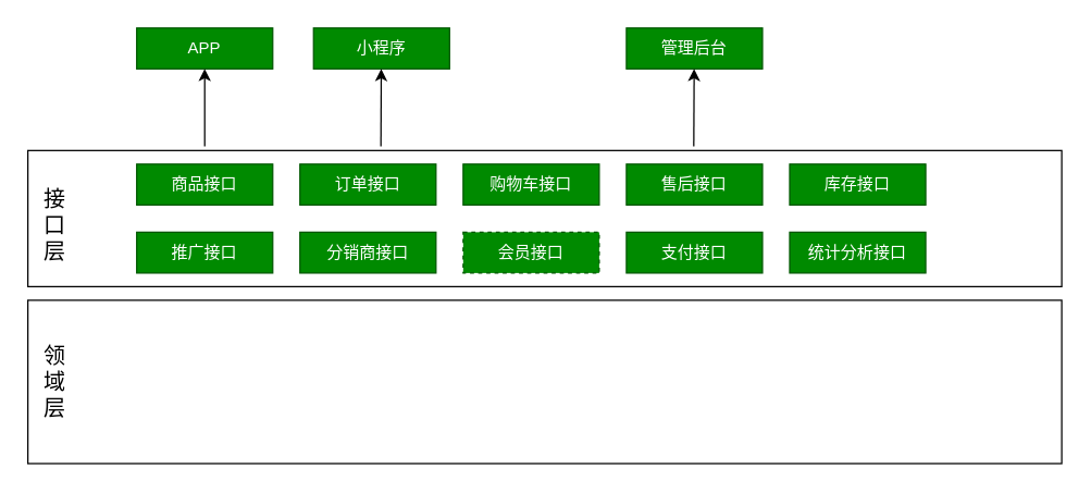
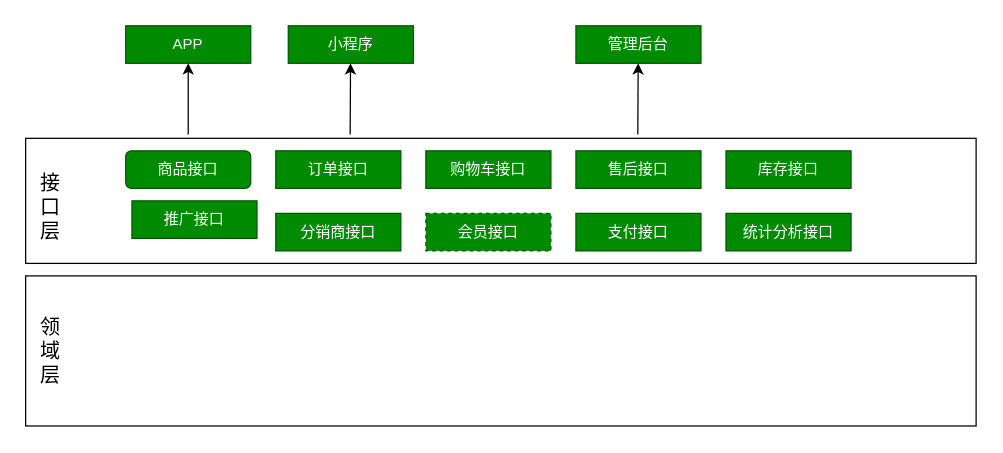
  <mxCell id="0" />
  <mxCell id="1" parent="0" />
  <mxCell id="2" value="" style="rounded=0;whiteSpace=wrap;html=1;" vertex="1" parent="1"><mxGeometry x="20" y="110" width="760" height="100" as="geometry" /></mxCell>
  <mxCell id="3" value="接口层" style="text;html=1;strokeColor=none;fillColor=none;align=center;verticalAlign=middle;whiteSpace=wrap;rounded=0;rotation=0;fontSize=16;" vertex="1" parent="1"><mxGeometry x="30" y="130" width="20" height="70" as="geometry" /></mxCell>
- <mxCell id="4" value="商品接口" style="rounded=0;whiteSpace=wrap;html=1;fillColor=#008a00;strokeColor=#005700;fontColor=#ffffff;" vertex="1" parent="1"><mxGeometry x="100" y="120" width="100" height="30" as="geometry" /></mxCell>
+ <mxCell id="4" value="商品接口" style="whiteSpace=wrap;html=1;fillColor=#008a00;strokeColor=#005700;fontColor=#ffffff;rounded=1;" vertex="1" parent="1"><mxGeometry x="100" y="120" width="100" height="30" as="geometry" /></mxCell>
  <mxCell id="5" value="订单接口" style="rounded=0;whiteSpace=wrap;html=1;fillColor=#008a00;strokeColor=#005700;fontColor=#ffffff;" vertex="1" parent="1"><mxGeometry x="220" y="120" width="100" height="30" as="geometry" /></mxCell>
  <mxCell id="6" value="购物车接口" style="rounded=0;whiteSpace=wrap;html=1;fillColor=#008a00;strokeColor=#005700;fontColor=#ffffff;" vertex="1" parent="1"><mxGeometry x="340" y="120" width="100" height="30" as="geometry" /></mxCell>
  <mxCell id="7" value="售后接口" style="rounded=0;whiteSpace=wrap;html=1;fillColor=#008a00;strokeColor=#005700;fontColor=#ffffff;" vertex="1" parent="1"><mxGeometry x="460" y="120" width="100" height="30" as="geometry" /></mxCell>
  <mxCell id="8" value="APP" style="rounded=0;whiteSpace=wrap;html=1;fillColor=#008a00;strokeColor=#005700;fontColor=#ffffff;" vertex="1" parent="1"><mxGeometry x="100" y="20" width="100" height="30" as="geometry" /></mxCell>
  <mxCell id="9" value="小程序" style="rounded=0;whiteSpace=wrap;html=1;fillColor=#008a00;strokeColor=#005700;fontColor=#ffffff;" vertex="1" parent="1"><mxGeometry x="230" y="20" width="100" height="30" as="geometry" /></mxCell>
  <mxCell id="10" value="管理后台" style="rounded=0;whiteSpace=wrap;html=1;fillColor=#008a00;strokeColor=#005700;fontColor=#ffffff;" vertex="1" parent="1"><mxGeometry x="460" y="20" width="100" height="30" as="geometry" /></mxCell>
  <mxCell id="11" value="" style="endArrow=classic;html=1;fontSize=16;entryX=0.5;entryY=1;entryDx=0;entryDy=0;" edge="1" parent="1" target="8"><mxGeometry width="50" height="50" relative="1" as="geometry"><mxPoint x="150" y="107" as="sourcePoint" /><mxPoint x="190" y="60" as="targetPoint" /></mxGeometry></mxCell>
  <mxCell id="12" value="" style="endArrow=classic;html=1;fontSize=16;entryX=0.5;entryY=1;entryDx=0;entryDy=0;exitX=0.188;exitY=-0.03;exitDx=0;exitDy=0;exitPerimeter=0;" edge="1" parent="1"><mxGeometry width="50" height="50" relative="1" as="geometry"><mxPoint x="279.5" y="107" as="sourcePoint" /><mxPoint x="279.78" y="50" as="targetPoint" /></mxGeometry></mxCell>
  <mxCell id="13" value="" style="endArrow=classic;html=1;fontSize=16;entryX=0.5;entryY=1;entryDx=0;entryDy=0;exitX=0.188;exitY=-0.03;exitDx=0;exitDy=0;exitPerimeter=0;" edge="1" parent="1"><mxGeometry width="50" height="50" relative="1" as="geometry"><mxPoint x="509.5" y="107" as="sourcePoint" /><mxPoint x="509.78" y="50" as="targetPoint" /></mxGeometry></mxCell>
- <mxCell id="14" value="推广接口" style="rounded=0;whiteSpace=wrap;html=1;fillColor=#008a00;strokeColor=#005700;fontColor=#ffffff;" vertex="1" parent="1"><mxGeometry x="100" y="170" width="100" height="30" as="geometry" /></mxCell>
+ <mxCell id="14" value="推广接口" style="rounded=0;whiteSpace=wrap;html=1;fillColor=#008a00;strokeColor=#005700;fontColor=#ffffff;" vertex="1" parent="1"><mxGeometry x="105" y="160" width="100" height="30" as="geometry" /></mxCell>
  <mxCell id="15" value="分销商接口" style="rounded=0;whiteSpace=wrap;html=1;fillColor=#008a00;strokeColor=#005700;fontColor=#ffffff;" vertex="1" parent="1"><mxGeometry x="220" y="170" width="100" height="30" as="geometry" /></mxCell>
  <mxCell id="16" value="会员接口" style="rounded=0;whiteSpace=wrap;html=1;fillColor=#008a00;strokeColor=#005700;fontColor=#ffffff;dashed=1;" vertex="1" parent="1"><mxGeometry x="340" y="170" width="100" height="30" as="geometry" /></mxCell>
  <mxCell id="17" value="支付接口" style="rounded=0;whiteSpace=wrap;html=1;fillColor=#008a00;strokeColor=#005700;fontColor=#ffffff;" vertex="1" parent="1"><mxGeometry x="460" y="170" width="100" height="30" as="geometry" /></mxCell>
  <mxCell id="18" value="库存接口" style="rounded=0;whiteSpace=wrap;html=1;fillColor=#008a00;strokeColor=#005700;fontColor=#ffffff;" vertex="1" parent="1"><mxGeometry x="580" y="120" width="100" height="30" as="geometry" /></mxCell>
  <mxCell id="19" value="统计分析接口" style="rounded=0;whiteSpace=wrap;html=1;fillColor=#008a00;strokeColor=#005700;fontColor=#ffffff;" vertex="1" parent="1"><mxGeometry x="580" y="170" width="100" height="30" as="geometry" /></mxCell>
  <mxCell id="20" value="" style="rounded=0;whiteSpace=wrap;html=1;fontSize=16;" vertex="1" parent="1"><mxGeometry x="20" y="220" width="760" height="120" as="geometry" /></mxCell>
  <mxCell id="21" value="领域层" style="text;html=1;strokeColor=none;fillColor=none;align=center;verticalAlign=middle;whiteSpace=wrap;rounded=0;rotation=0;fontSize=16;" vertex="1" parent="1"><mxGeometry x="30" y="245" width="20" height="70" as="geometry" /></mxCell>
